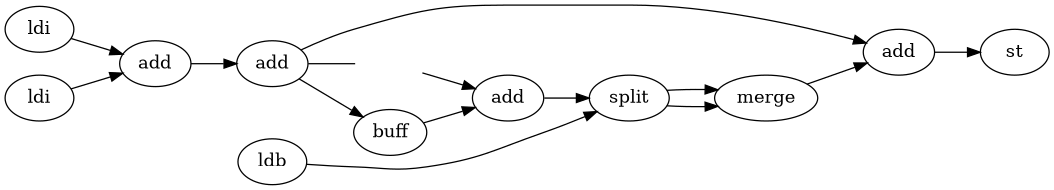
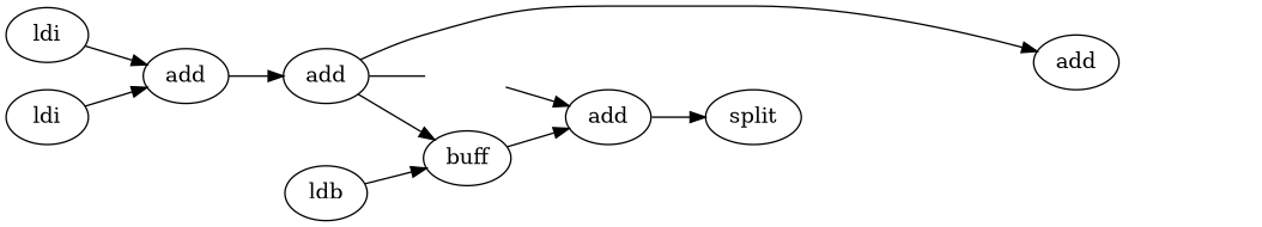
  digraph {
    rankdir=LR
    node [color=black]
    edge [arrowhead=normal style=solid]
    n1 [label=ldi]
    n2 [label=add]
    n3 [label=add]
    n4 [label=ldi]
    n5 [label=ldb]
    n6 [label=split]
-   n7 [label=merge]
    n8 [label=add]
    aux [style=invis color=""]
    n10 [label=add]
    n11 [label=buff]
-   n12 [label=st]
    n1 -> n2
    n2 -> n3
    n3 -> n8
    n3 -> aux [dir=none]
    n3 -> n11
    n4 -> n2
-   n5 -> n6
-   n6 -> n7
-   n6 -> n7
-   n7 -> n8
-   n8 -> n12
+   n5 -> n11
    aux -> n10
    n10 -> n6
    n11 -> n10
  }
